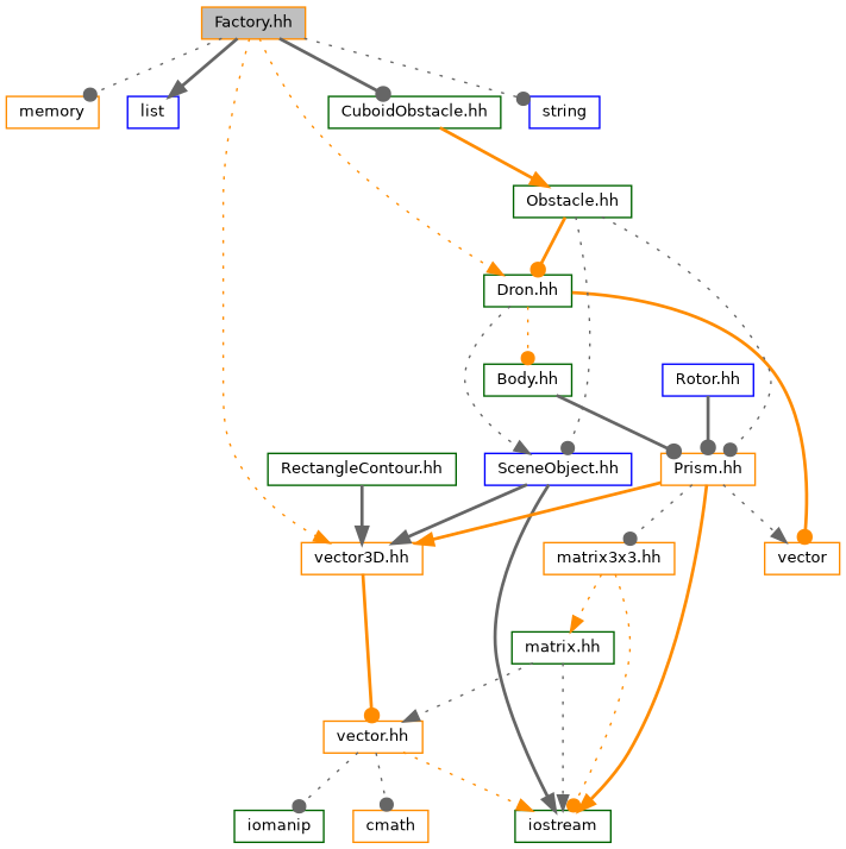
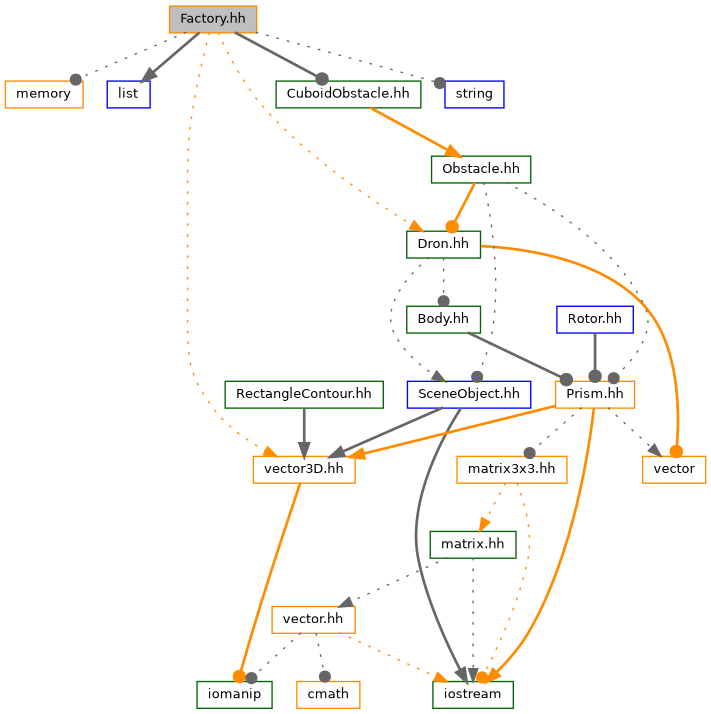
  digraph {
    node [color=darkorange fillcolor=white fontname=Helvetica fontsize=10 shape=record style=filled]
    edge [arrowhead=dot color=gray40 fontname=Helvetica fontsize=10 labelfontname=Helvetica labelfontsize=10 style=dotted]
    n1 [fillcolor=grey75 fontcolor=black height=0.2 label="Factory.hh" width=0.4]
    n2 [height=0.2 label=memory width=0.4]
    n3 [color=blue height=0.2 label=list width=0.4]
    n4 [color=darkgreen height=0.2 label="Dron.hh" width=0.4]
    n5 [height=0.2 label="vector3D.hh" width=0.4]
    n6 [color=darkgreen height=0.2 label="CuboidObstacle.hh" width=0.4]
    n7 [color=blue height=0.2 label=string width=0.4]
    n8 [color=darkgreen height=0.2 label="Body.hh" width=0.4]
    n9 [color=blue height=0.2 label="SceneObject.hh" width=0.4]
    n10 [height=0.2 label=vector width=0.4]
    n11 [height=0.2 label="vector.hh" width=0.4]
    n12 [color=darkgreen height=0.2 label="Obstacle.hh" width=0.4]
    n13 [color=blue height=0.2 label="Rotor.hh" width=0.4]
    n14 [height=0.2 label="Prism.hh" width=0.4]
    n15 [color=darkgreen height=0.2 label=iostream width=0.4]
    n16 [height=0.2 label="matrix3x3.hh" width=0.4]
    n17 [color=darkgreen height=0.2 label="matrix.hh" width=0.4]
    n18 [color=darkgreen height=0.2 label=iomanip width=0.4]
    n19 [height=0.2 label=cmath width=0.4]
    n20 [color=darkgreen height=0.2 label="RectangleContour.hh" width=0.4]
    n1 -> n2
    n1 -> n3 [arrowhead=normal style=bold]
    n1 -> n4 [arrowhead=normal color=darkorange]
    n1 -> n5 [arrowhead=normal color=darkorange]
    n1 -> n6 [style=bold]
    n1 -> n7
-   n4 -> n8 [color=darkorange]
+   n4 -> n8
    n4 -> n9 [arrowhead=normal]
    n4 -> n10 [color=darkorange style=bold]
-   n5 -> n11 [color=darkorange style=bold]
+   n5 -> n18 [color=darkorange style=bold]
    n6 -> n12 [arrowhead=normal color=darkorange style=bold]
    n8 -> n14 [style=bold]
    n9 -> n5 [arrowhead=normal style=bold]
    n9 -> n15 [arrowhead=normal style=bold]
    n11 -> n15 [arrowhead=normal color=darkorange]
    n11 -> n18
    n11 -> n19
    n12 -> n4 [color=darkorange style=bold]
    n12 -> n9
    n12 -> n14
    n13 -> n14 [style=bold]
    n14 -> n5 [arrowhead=normal color=darkorange style=bold]
    n14 -> n10 [arrowhead=normal]
    n14 -> n15 [arrowhead=normal color=darkorange style=bold]
    n14 -> n16
    n16 -> n15 [color=darkorange]
    n16 -> n17 [arrowhead=normal color=darkorange]
    n17 -> n11 [arrowhead=normal]
    n17 -> n15 [arrowhead=normal]
    n20 -> n5 [arrowhead=normal style=bold]
  }
